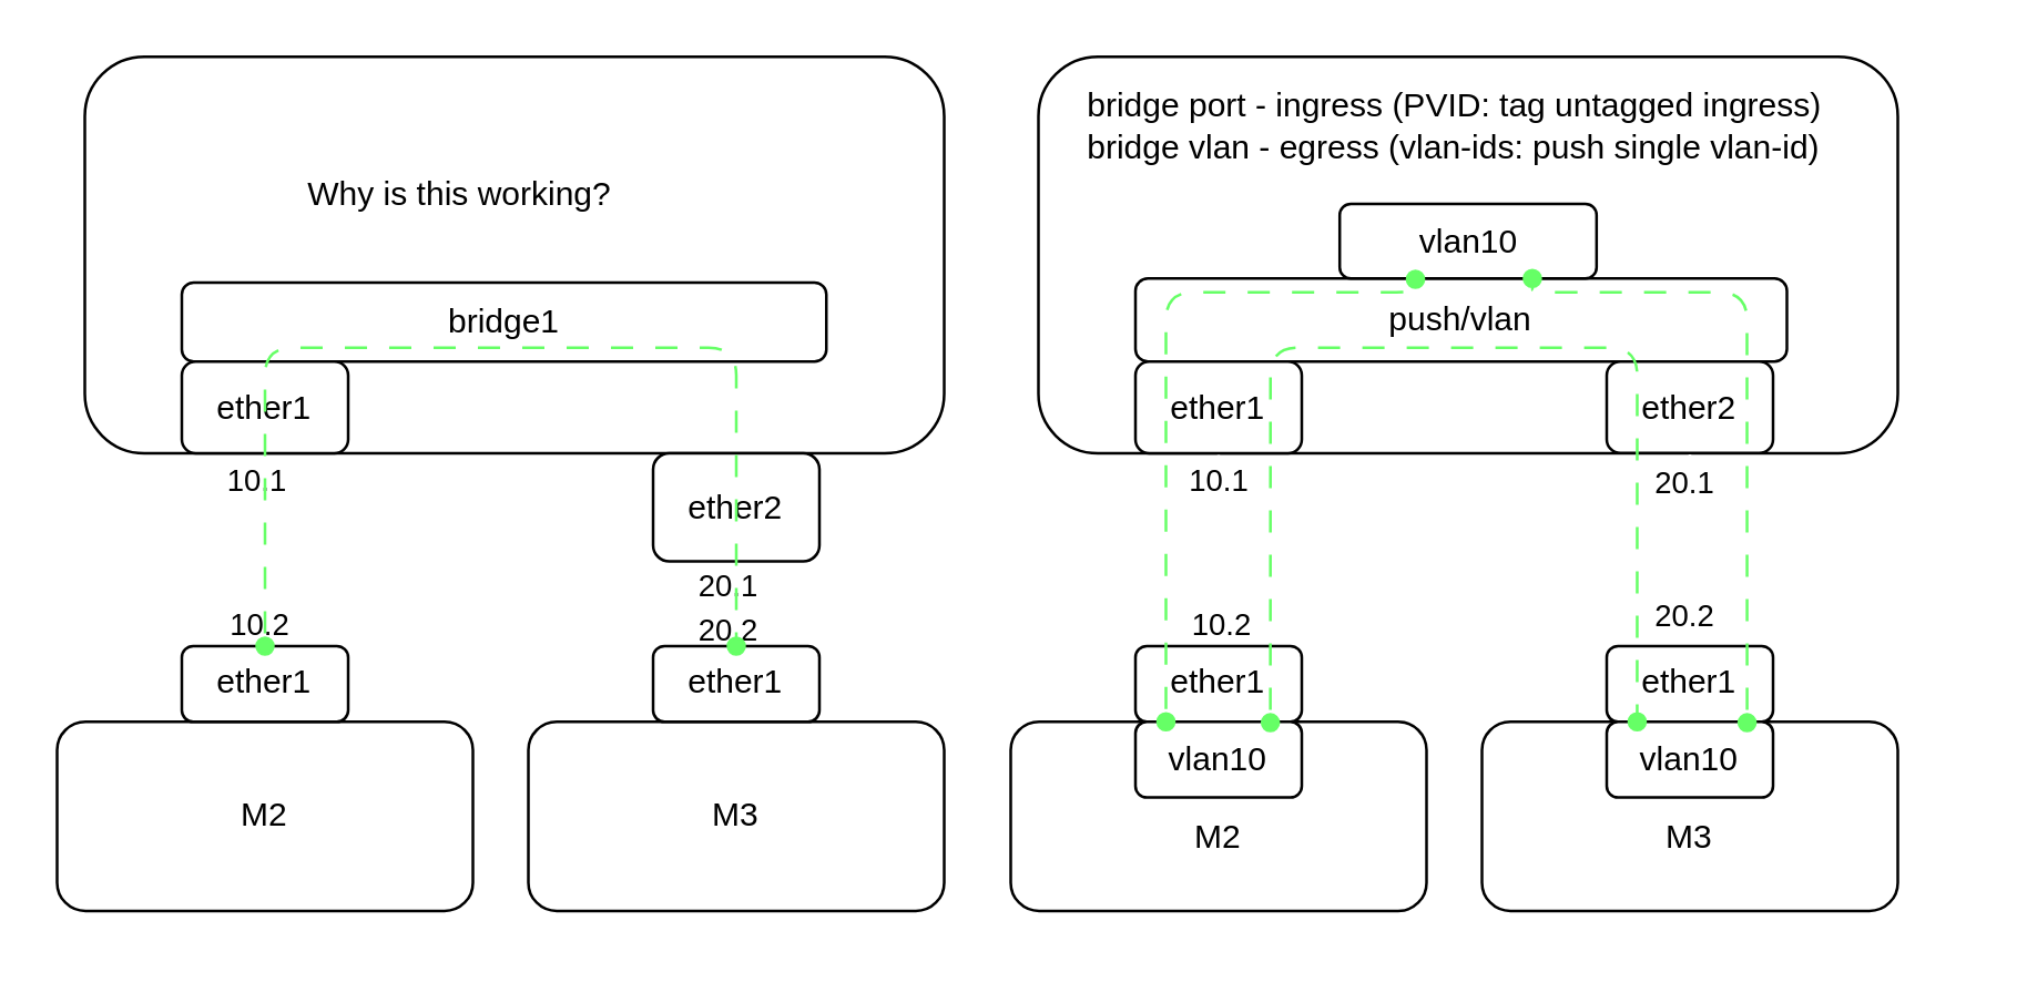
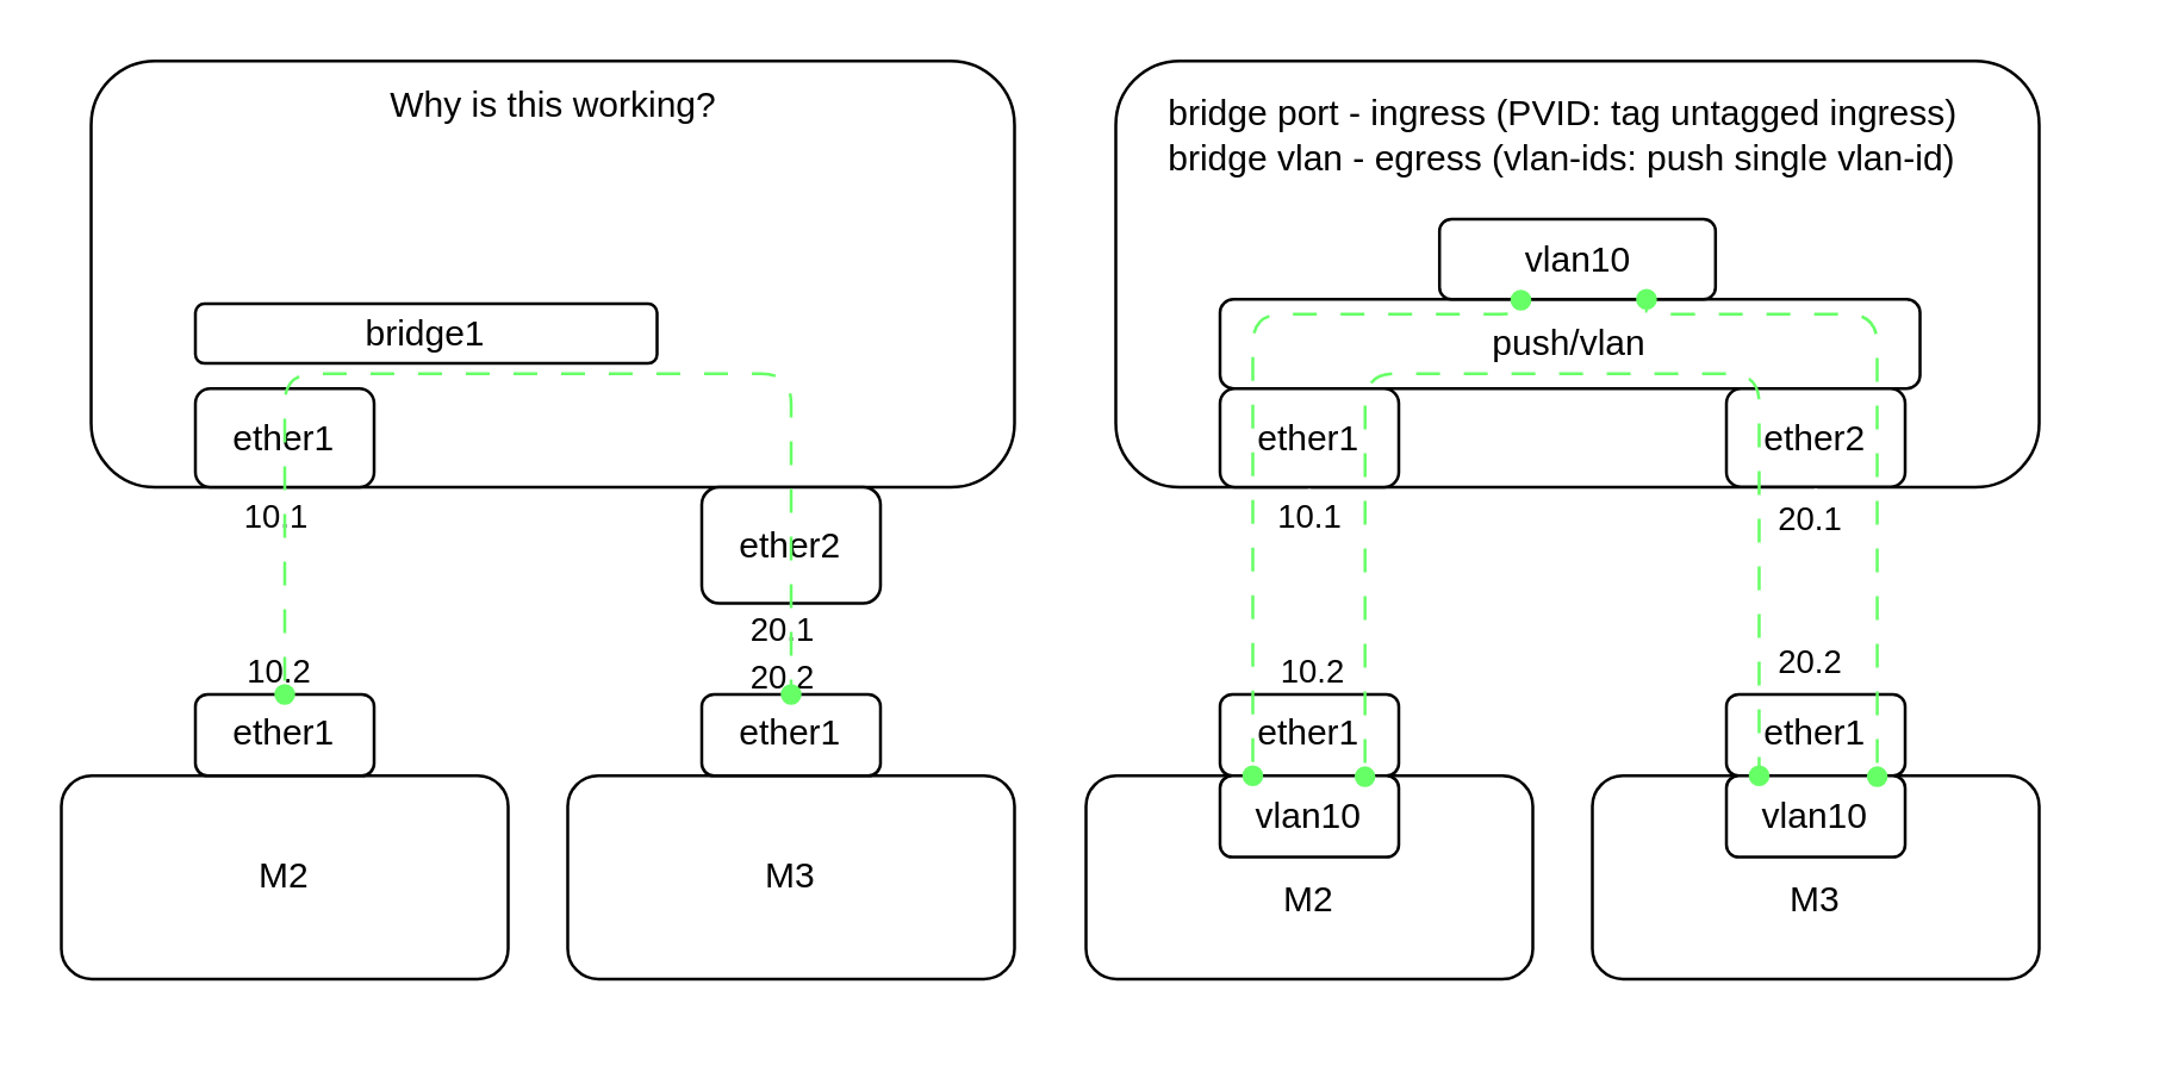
  <mxCell id="0" />
  <mxCell id="1" parent="0" />
  <mxCell id="2" value="" style="group" parent="1" vertex="1" connectable="0"><mxGeometry x="20" y="20" width="320" height="320" as="geometry" /></mxCell>
  <mxCell id="3" value="" style="rounded=1;whiteSpace=wrap;html=1;" parent="2" vertex="1"><mxGeometry x="10" width="310" height="143.089" as="geometry" /></mxCell>
- <mxCell id="4" value="bridge1" style="rounded=1;whiteSpace=wrap;html=1;" parent="2" vertex="1"><mxGeometry x="45" y="81.54" width="232.5" height="28.46" as="geometry" /></mxCell>
+ <mxCell id="4" value="bridge1" style="rounded=1;whiteSpace=wrap;html=1;" parent="2" vertex="1"><mxGeometry x="45" y="81.54" width="155" height="20" as="geometry" /></mxCell>
  <mxCell id="5" style="edgeStyle=orthogonalEdgeStyle;rounded=0;orthogonalLoop=1;jettySize=auto;html=1;exitX=0.5;exitY=1;exitDx=0;exitDy=0;entryX=0.5;entryY=0;entryDx=0;entryDy=0;endArrow=none;endFill=0;strokeColor=#FFFFFF;" parent="2" source="8" target="15" edge="1"><mxGeometry relative="1" as="geometry" /></mxCell>
  <mxCell id="6" value="10.2" style="edgeLabel;html=1;align=center;verticalAlign=middle;resizable=0;points=[];" parent="5" vertex="1" connectable="0"><mxGeometry x="0.807" relative="1" as="geometry"><mxPoint x="-3" y="-2" as="offset" /></mxGeometry></mxCell>
  <mxCell id="7" value="10.1" style="edgeLabel;html=1;align=center;verticalAlign=middle;resizable=0;points=[];" parent="5" vertex="1" connectable="0"><mxGeometry x="-0.728" y="-1" relative="1" as="geometry"><mxPoint x="-3" as="offset" /></mxGeometry></mxCell>
  <mxCell id="8" value="ether1" style="rounded=1;whiteSpace=wrap;html=1;" parent="2" vertex="1"><mxGeometry x="45" y="110" width="60" height="33.09" as="geometry" /></mxCell>
  <mxCell id="9" style="edgeStyle=orthogonalEdgeStyle;rounded=0;orthogonalLoop=1;jettySize=auto;html=1;exitX=0.5;exitY=1;exitDx=0;exitDy=0;entryX=0.5;entryY=0;entryDx=0;entryDy=0;endArrow=none;endFill=0;strokeColor=#FFFFFF;" parent="2" source="12" target="16" edge="1"><mxGeometry relative="1" as="geometry" /></mxCell>
  <mxCell id="10" value="20.1" style="edgeLabel;html=1;align=center;verticalAlign=middle;resizable=0;points=[];" parent="9" vertex="1" connectable="0"><mxGeometry x="-0.689" relative="1" as="geometry"><mxPoint x="-4" y="3" as="offset" /></mxGeometry></mxCell>
  <mxCell id="11" value="20.2" style="edgeLabel;html=1;align=center;verticalAlign=middle;resizable=0;points=[];" parent="9" vertex="1" connectable="0"><mxGeometry x="0.638" relative="1" as="geometry"><mxPoint x="-4" y="-1" as="offset" /></mxGeometry></mxCell>
  <mxCell id="12" value="ether2" style="rounded=1;whiteSpace=wrap;html=1;" parent="2" vertex="1"><mxGeometry x="215" y="143.089" width="60" height="39.024" as="geometry" /></mxCell>
  <mxCell id="13" value="M2" style="rounded=1;whiteSpace=wrap;html=1;" parent="2" vertex="1"><mxGeometry y="240" width="150" height="68.29" as="geometry" /></mxCell>
  <mxCell id="14" value="M3" style="rounded=1;whiteSpace=wrap;html=1;" parent="2" vertex="1"><mxGeometry x="170" y="239.997" width="150" height="68.293" as="geometry" /></mxCell>
  <mxCell id="15" value="ether1" style="rounded=1;whiteSpace=wrap;html=1;" parent="2" vertex="1"><mxGeometry x="45" y="212.68" width="60" height="27.32" as="geometry" /></mxCell>
  <mxCell id="16" value="ether1" style="rounded=1;whiteSpace=wrap;html=1;" parent="2" vertex="1"><mxGeometry x="215" y="212.68" width="60" height="27.32" as="geometry" /></mxCell>
- <mxCell id="17" value="Why is this working?" style="text;html=1;align=center;verticalAlign=middle;whiteSpace=wrap;rounded=0;" parent="2" vertex="1"><mxGeometry x="52.5" y="35" width="185" height="30" as="geometry" /></mxCell>
+ <mxCell id="17" value="Why is this working?" style="text;html=1;align=center;verticalAlign=middle;whiteSpace=wrap;rounded=0;" parent="2" vertex="1"><mxGeometry x="72.5" width="185" height="30" as="geometry" /></mxCell>
  <mxCell id="18" style="edgeStyle=orthogonalEdgeStyle;rounded=1;orthogonalLoop=1;jettySize=auto;html=1;strokeColor=#66FF66;elbow=vertical;startArrow=oval;startFill=1;curved=0;exitX=0.5;exitY=0;exitDx=0;exitDy=0;flowAnimation=1;endArrow=oval;endFill=1;entryX=0.5;entryY=0;entryDx=0;entryDy=0;" parent="2" source="15" target="16" edge="1"><mxGeometry relative="1" as="geometry"><Array as="points"><mxPoint x="75" y="105" /><mxPoint x="245" y="105" /></Array><mxPoint x="80" y="170" as="sourcePoint" /><mxPoint x="260" y="190" as="targetPoint" /></mxGeometry></mxCell>
  <mxCell id="19" value="" style="group" parent="1" vertex="1" connectable="0"><mxGeometry x="364" y="20" width="345" height="320" as="geometry" /></mxCell>
  <mxCell id="20" value="" style="rounded=1;whiteSpace=wrap;html=1;" parent="19" vertex="1"><mxGeometry x="10" width="310" height="143.089" as="geometry" /></mxCell>
  <mxCell id="21" value="&lt;div&gt;push/vlan&lt;/div&gt;" style="rounded=1;whiteSpace=wrap;html=1;" vertex="1" parent="19"><mxGeometry x="45" y="80" width="235" height="30" as="geometry" /></mxCell>
  <mxCell id="22" style="edgeStyle=orthogonalEdgeStyle;rounded=0;orthogonalLoop=1;jettySize=auto;html=1;exitX=0.5;exitY=1;exitDx=0;exitDy=0;entryX=0.5;entryY=0;entryDx=0;entryDy=0;endArrow=none;endFill=0;strokeColor=#FFFFFF;" parent="19" source="25" target="32" edge="1"><mxGeometry relative="1" as="geometry" /></mxCell>
  <mxCell id="23" value="10.2" style="edgeLabel;html=1;align=center;verticalAlign=middle;resizable=0;points=[];" parent="22" vertex="1" connectable="0"><mxGeometry x="0.807" relative="1" as="geometry"><mxPoint y="-2" as="offset" /></mxGeometry></mxCell>
  <mxCell id="24" value="10.1" style="edgeLabel;html=1;align=center;verticalAlign=middle;resizable=0;points=[];" parent="22" vertex="1" connectable="0"><mxGeometry x="-0.728" y="-1" relative="1" as="geometry"><mxPoint as="offset" /></mxGeometry></mxCell>
  <mxCell id="25" value="ether1" style="rounded=1;whiteSpace=wrap;html=1;" parent="19" vertex="1"><mxGeometry x="45" y="110" width="60" height="33.09" as="geometry" /></mxCell>
  <mxCell id="26" style="edgeStyle=orthogonalEdgeStyle;rounded=0;orthogonalLoop=1;jettySize=auto;html=1;exitX=0.5;exitY=1;exitDx=0;exitDy=0;entryX=0.5;entryY=0;entryDx=0;entryDy=0;endArrow=none;endFill=0;strokeColor=#FFFFFF;" parent="19" source="29" target="33" edge="1"><mxGeometry relative="1" as="geometry" /></mxCell>
  <mxCell id="27" value="20.1" style="edgeLabel;html=1;align=center;verticalAlign=middle;resizable=0;points=[];" parent="26" vertex="1" connectable="0"><mxGeometry x="-0.689" relative="1" as="geometry"><mxPoint x="-3" y="-1" as="offset" /></mxGeometry></mxCell>
  <mxCell id="28" value="20.2" style="edgeLabel;html=1;align=center;verticalAlign=middle;resizable=0;points=[];" parent="26" vertex="1" connectable="0"><mxGeometry x="0.638" relative="1" as="geometry"><mxPoint x="-3" y="1" as="offset" /></mxGeometry></mxCell>
  <mxCell id="29" value="ether2" style="rounded=1;whiteSpace=wrap;html=1;" parent="19" vertex="1"><mxGeometry x="215" y="110" width="60" height="33" as="geometry" /></mxCell>
  <mxCell id="30" value="&lt;div&gt;&lt;br&gt;&lt;/div&gt;&lt;div&gt;M2&lt;/div&gt;" style="rounded=1;whiteSpace=wrap;html=1;" parent="19" vertex="1"><mxGeometry y="240" width="150" height="68.29" as="geometry" /></mxCell>
  <mxCell id="31" value="&lt;br&gt;&lt;div&gt;M3&lt;/div&gt;" style="rounded=1;whiteSpace=wrap;html=1;" parent="19" vertex="1"><mxGeometry x="170" y="239.997" width="150" height="68.293" as="geometry" /></mxCell>
  <mxCell id="32" value="ether1" style="rounded=1;whiteSpace=wrap;html=1;" parent="19" vertex="1"><mxGeometry x="45" y="212.68" width="60" height="27.32" as="geometry" /></mxCell>
  <mxCell id="33" value="ether1" style="rounded=1;whiteSpace=wrap;html=1;" parent="19" vertex="1"><mxGeometry x="215" y="212.68" width="60" height="27.32" as="geometry" /></mxCell>
  <mxCell id="34" value="vlan10" style="rounded=1;whiteSpace=wrap;html=1;" vertex="1" parent="19"><mxGeometry x="45" y="240" width="60" height="27.32" as="geometry" /></mxCell>
  <mxCell id="35" value="vlan10" style="rounded=1;whiteSpace=wrap;html=1;" vertex="1" parent="19"><mxGeometry x="215" y="240" width="60" height="27.32" as="geometry" /></mxCell>
  <mxCell id="36" value="vlan10" style="rounded=1;whiteSpace=wrap;html=1;" vertex="1" parent="19"><mxGeometry x="118.68" y="53.09" width="92.65" height="26.91" as="geometry" /></mxCell>
  <mxCell id="37" style="edgeStyle=orthogonalEdgeStyle;rounded=1;orthogonalLoop=1;jettySize=auto;html=1;strokeColor=#66FF66;startArrow=oval;startFill=1;elbow=vertical;flowAnimation=1;endArrow=oval;endFill=1;entryX=0.295;entryY=1.012;entryDx=0;entryDy=0;entryPerimeter=0;" parent="19" target="36" edge="1"><mxGeometry relative="1" as="geometry"><Array as="points"><mxPoint x="56" y="85" /><mxPoint x="146" y="85" /></Array><mxPoint x="56" y="240" as="sourcePoint" /></mxGeometry></mxCell>
  <mxCell id="38" value="&lt;div&gt;bridge port - ingress (PVID: tag untagged ingress)&lt;/div&gt;&lt;div&gt;bridge vlan - egress (vlan-ids: push single vlan-id)&lt;br&gt;&lt;/div&gt;" style="text;html=1;align=left;verticalAlign=middle;whiteSpace=wrap;rounded=0;" parent="19" vertex="1"><mxGeometry x="26" y="5" width="280" height="40" as="geometry" /></mxCell>
  <mxCell id="39" style="edgeStyle=orthogonalEdgeStyle;rounded=1;orthogonalLoop=1;jettySize=auto;html=1;strokeColor=#66FF66;startArrow=oval;startFill=1;elbow=vertical;flowAnimation=1;endArrow=oval;endFill=1;entryX=0.75;entryY=1;entryDx=0;entryDy=0;exitX=0.844;exitY=0.012;exitDx=0;exitDy=0;exitPerimeter=0;" edge="1" parent="19" source="35" target="36"><mxGeometry relative="1" as="geometry"><Array as="points"><mxPoint x="266" y="85" /><mxPoint x="188" y="85" /></Array><mxPoint x="176" y="170" as="sourcePoint" /><mxPoint x="251" y="245" as="targetPoint" /></mxGeometry></mxCell>
  <mxCell id="40" style="edgeStyle=orthogonalEdgeStyle;rounded=1;orthogonalLoop=1;jettySize=auto;html=1;strokeColor=#66FF66;startArrow=oval;startFill=1;elbow=vertical;flowAnimation=1;endArrow=oval;endFill=1;entryX=0.183;entryY=0;entryDx=0;entryDy=0;entryPerimeter=0;exitX=0.811;exitY=0.012;exitDx=0;exitDy=0;exitPerimeter=0;" edge="1" parent="19" source="34" target="35"><mxGeometry relative="1" as="geometry"><Array as="points"><mxPoint x="94" y="105" /><mxPoint x="226" y="105" /></Array><mxPoint x="86" y="240" as="sourcePoint" /><mxPoint x="245" y="240" as="targetPoint" /></mxGeometry></mxCell>
